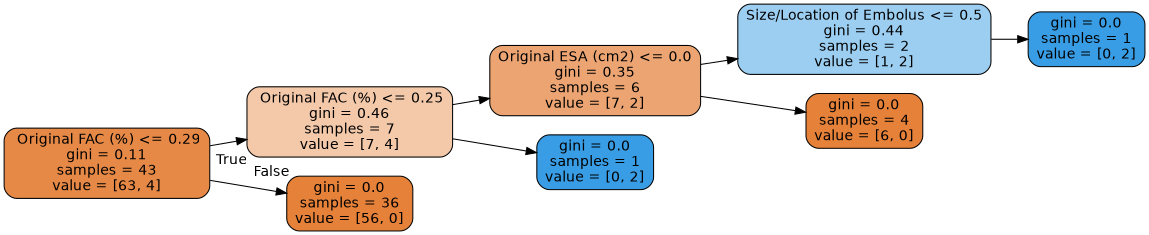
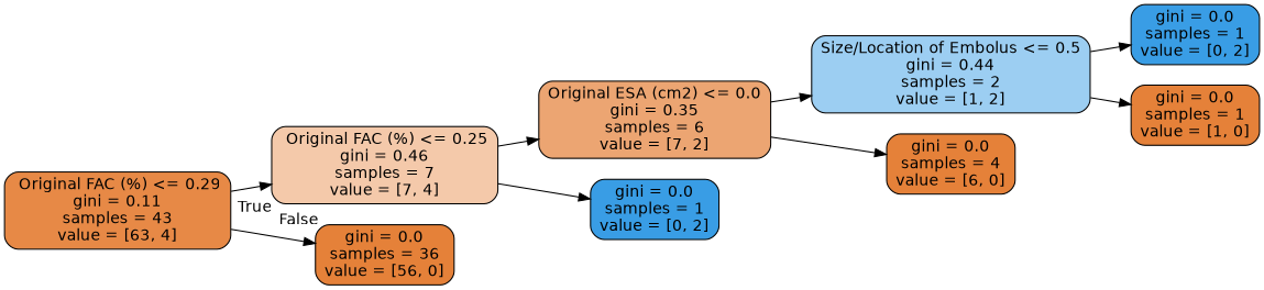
  digraph {
    rankdir=LR
    node [color=black fillcolor="#e58139" fontname=helvetica shape=box style="filled, rounded"]
    edge [fontname=helvetica]
    n1 [fillcolor="#e78946" label=" Original FAC (%) <= 0.29\ngini = 0.11\nsamples = 43\nvalue = [63, 4]"]
    n2 [fillcolor="#f4c9aa" label=" Original FAC (%) <= 0.25\ngini = 0.46\nsamples = 7\nvalue = [7, 4]"]
    n3 [label="gini = 0.0\nsamples = 36\nvalue = [56, 0]"]
    n4 [fillcolor="#eca572" label="Original ESA (cm2) <= 0.0\ngini = 0.35\nsamples = 6\nvalue = [7, 2]"]
    n5 [fillcolor="#399de5" label="gini = 0.0\nsamples = 1\nvalue = [0, 2]"]
    n6 [fillcolor="#9ccef2" label="Size/Location of Embolus <= 0.5\ngini = 0.44\nsamples = 2\nvalue = [1, 2]"]
    n7 [label="gini = 0.0\nsamples = 4\nvalue = [6, 0]"]
    n8 [fillcolor="#399de5" label="gini = 0.0\nsamples = 1\nvalue = [0, 2]"]
+   n9 [label="gini = 0.0\nsamples = 1\nvalue = [1, 0]"]
    n1 -> n2 [headlabel=True labelangle=45 labeldistance=2.5]
    n1 -> n3 [headlabel=False labelangle=-45 labeldistance=2.5]
    n2 -> n4
    n2 -> n5
    n4 -> n6
    n4 -> n7
    n6 -> n8
+   n6 -> n9
  }
